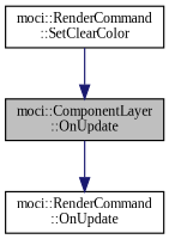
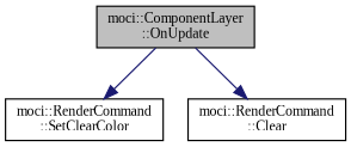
  digraph {
    fontname="Liberation Serif"
    rankdir=TB
    node [color=black fillcolor=white fontname="Liberation Serif" fontsize=10 shape=record style=filled]
    edge [color=midnightblue fontname="Liberation Serif" fontsize=10 labelfontname=Helvetica labelfontsize=10 style=solid]
    n1 [fillcolor=grey75 fontcolor=black height=0.2 label="moci::ComponentLayer\l::OnUpdate" width=0.4]
    n2 [height=0.2 label="moci::RenderCommand\l::SetClearColor" width=0.4]
-   n3 [height=0.2 label="moci::RenderCommand\l::OnUpdate" width=0.4]
-   n2 -> n1
+   n3 [height=0.2 label="moci::RenderCommand\l::Clear" width=0.4]
+   n1 -> n2
    n1 -> n3
  }
